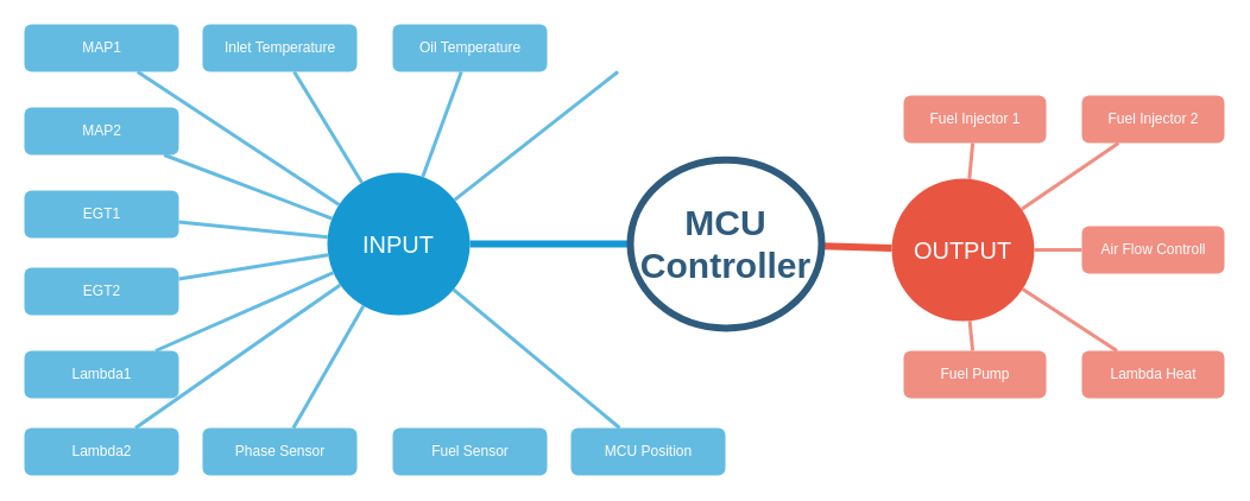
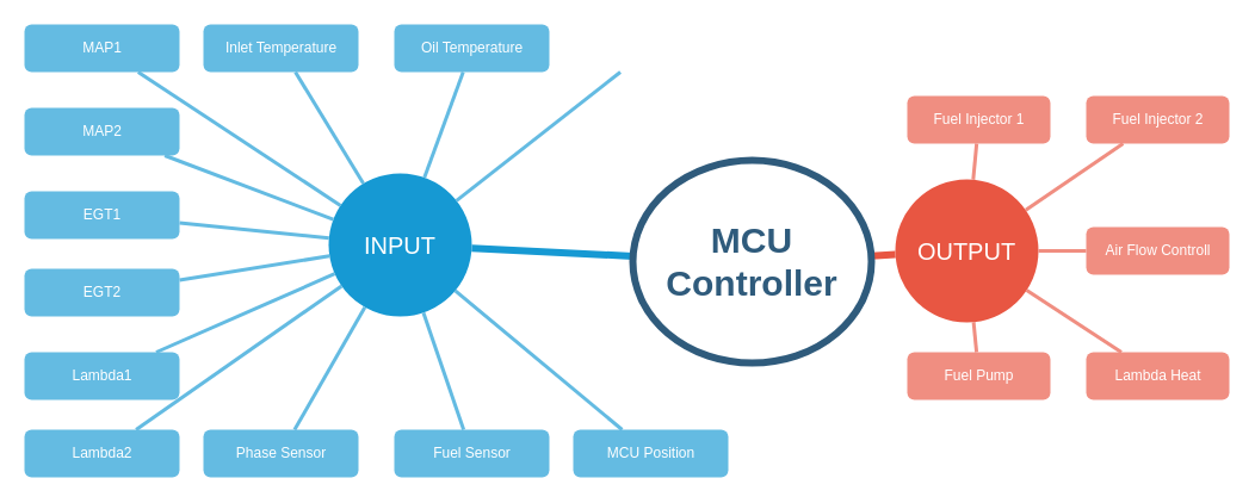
  <mxCell id="0" />
  <mxCell id="1" parent="0" />
  <mxCell id="2" value="INPUT" style="ellipse;whiteSpace=wrap;html=1;shadow=0;fontFamily=Helvetica;fontSize=20;fontColor=#FFFFFF;align=center;strokeWidth=3;fillColor=#1699D3;strokeColor=none;" parent="1" vertex="1"><mxGeometry x="275" y="145" width="120" height="120" as="geometry" /></mxCell>
  <mxCell id="3" value="OUTPUT" style="ellipse;whiteSpace=wrap;html=1;shadow=0;fontFamily=Helvetica;fontSize=20;fontColor=#FFFFFF;align=center;strokeWidth=3;fillColor=#E85642;strokeColor=none;" parent="1" vertex="1"><mxGeometry x="750" y="150" width="120" height="120" as="geometry" /></mxCell>
  <mxCell id="4" value="MAP2" style="rounded=1;fillColor=#64BBE2;strokeColor=none;strokeWidth=3;shadow=0;html=1;fontColor=#FFFFFF;" parent="1" vertex="1"><mxGeometry x="20" y="90" width="130" height="40" as="geometry" /></mxCell>
  <mxCell id="5" style="endArrow=none;strokeWidth=6;strokeColor=#1699D3;html=1;" parent="1" source="39" target="2" edge="1"><mxGeometry relative="1" as="geometry" /></mxCell>
  <mxCell id="6" style="endArrow=none;strokeWidth=6;strokeColor=#E85642;html=1;" parent="1" source="39" target="3" edge="1"><mxGeometry relative="1" as="geometry" /></mxCell>
  <mxCell id="7" value="Phase Sensor" style="rounded=1;fillColor=#64BBE2;strokeColor=none;strokeWidth=3;shadow=0;html=1;fontColor=#FFFFFF;" parent="1" vertex="1"><mxGeometry x="170" y="360" width="130" height="40" as="geometry" /></mxCell>
  <mxCell id="8" value="Lambda2" style="rounded=1;fillColor=#64BBE2;strokeColor=none;strokeWidth=3;shadow=0;html=1;fontColor=#FFFFFF;" parent="1" vertex="1"><mxGeometry x="20" y="360" width="130" height="40" as="geometry" /></mxCell>
  <mxCell id="9" value="Lambda1" style="rounded=1;fillColor=#64BBE2;strokeColor=none;strokeWidth=3;shadow=0;html=1;fontColor=#FFFFFF;" parent="1" vertex="1"><mxGeometry x="20" y="295" width="130" height="40" as="geometry" /></mxCell>
  <mxCell id="10" value="EGT2" style="rounded=1;fillColor=#64BBE2;strokeColor=none;strokeWidth=3;shadow=0;html=1;fontColor=#FFFFFF;" parent="1" vertex="1"><mxGeometry x="20" y="225" width="130" height="40" as="geometry" /></mxCell>
  <mxCell id="11" value="EGT1" style="rounded=1;fillColor=#64BBE2;strokeColor=none;strokeWidth=3;shadow=0;html=1;fontColor=#FFFFFF;" parent="1" vertex="1"><mxGeometry x="20" y="160" width="130" height="40" as="geometry" /></mxCell>
  <mxCell id="12" value="MAP1" style="rounded=1;fillColor=#64BBE2;strokeColor=none;strokeWidth=3;shadow=0;html=1;fontColor=#FFFFFF;" parent="1" vertex="1"><mxGeometry x="20" y="20" width="130" height="40" as="geometry" /></mxCell>
  <mxCell id="13" value="Inlet Temperature" style="rounded=1;fillColor=#64BBE2;strokeColor=none;strokeWidth=3;shadow=0;html=1;fontColor=#FFFFFF;" parent="1" vertex="1"><mxGeometry x="170" y="20" width="130" height="40" as="geometry" /></mxCell>
  <mxCell id="14" value="Oil Temperature" style="rounded=1;fillColor=#64BBE2;strokeColor=none;strokeWidth=3;shadow=0;html=1;fontColor=#FFFFFF;" parent="1" vertex="1"><mxGeometry x="330" y="20" width="130" height="40" as="geometry" /></mxCell>
  <mxCell id="15" value="Revolution Sensor" style="rounded=1;fillColor=#ffffff;strokeColor=none;strokeWidth=3;shadow=0;html=1;fontColor=#FFFFFF;" parent="1" vertex="1"><mxGeometry x="480" y="20" width="130" height="40" as="geometry" /></mxCell>
  <mxCell id="16" value="Fuel Sensor" style="rounded=1;fillColor=#64BBE2;strokeColor=none;strokeWidth=3;shadow=0;html=1;fontColor=#FFFFFF;" parent="1" vertex="1"><mxGeometry x="330" y="360" width="130" height="40" as="geometry" /></mxCell>
+ <mxCell id="17" value="" style="edgeStyle=none;endArrow=none;strokeWidth=3;strokeColor=#64BBE2;html=1;" parent="1" source="2" target="16" edge="1"><mxGeometry x="-140" y="530" width="100" height="100" as="geometry"><mxPoint x="-470" y="30" as="sourcePoint" /><mxPoint x="-370" y="-70" as="targetPoint" /></mxGeometry></mxCell>
  <mxCell id="18" value="" style="edgeStyle=none;endArrow=none;strokeWidth=3;strokeColor=#64BBE2;html=1;" parent="1" source="2" target="7" edge="1"><mxGeometry x="-140" y="530" width="100" height="100" as="geometry"><mxPoint x="-470" y="30" as="sourcePoint" /><mxPoint x="-370" y="-70" as="targetPoint" /></mxGeometry></mxCell>
  <mxCell id="19" value="" style="edgeStyle=none;endArrow=none;strokeWidth=3;strokeColor=#64BBE2;html=1;" parent="1" source="2" target="4" edge="1"><mxGeometry x="-140" y="530" width="100" height="100" as="geometry"><mxPoint x="-470" y="30" as="sourcePoint" /><mxPoint x="-370" y="-70" as="targetPoint" /></mxGeometry></mxCell>
  <mxCell id="20" value="" style="edgeStyle=none;endArrow=none;strokeWidth=3;strokeColor=#64BBE2;html=1;" parent="1" source="2" target="8" edge="1"><mxGeometry x="-140" y="530" width="100" height="100" as="geometry"><mxPoint x="-470" y="30" as="sourcePoint" /><mxPoint x="-370" y="-70" as="targetPoint" /></mxGeometry></mxCell>
  <mxCell id="21" value="" style="edgeStyle=none;endArrow=none;strokeWidth=3;strokeColor=#64BBE2;html=1;" parent="1" source="2" target="9" edge="1"><mxGeometry x="-140" y="530" width="100" height="100" as="geometry"><mxPoint x="-470" y="30" as="sourcePoint" /><mxPoint x="-370" y="-70" as="targetPoint" /></mxGeometry></mxCell>
  <mxCell id="22" value="" style="edgeStyle=none;endArrow=none;strokeWidth=3;strokeColor=#64BBE2;html=1;" parent="1" source="2" target="10" edge="1"><mxGeometry x="-140" y="530" width="100" height="100" as="geometry"><mxPoint x="-470" y="30" as="sourcePoint" /><mxPoint x="-370" y="-70" as="targetPoint" /></mxGeometry></mxCell>
  <mxCell id="23" value="" style="edgeStyle=none;endArrow=none;strokeWidth=3;strokeColor=#64BBE2;html=1;" parent="1" source="2" target="11" edge="1"><mxGeometry x="-140" y="530" width="100" height="100" as="geometry"><mxPoint x="-470" y="30" as="sourcePoint" /><mxPoint x="-370" y="-70" as="targetPoint" /></mxGeometry></mxCell>
  <mxCell id="24" value="" style="edgeStyle=none;endArrow=none;strokeWidth=3;strokeColor=#64BBE2;html=1;" parent="1" source="2" target="12" edge="1"><mxGeometry x="-140" y="530" width="100" height="100" as="geometry"><mxPoint x="-470" y="30" as="sourcePoint" /><mxPoint x="-370" y="-70" as="targetPoint" /></mxGeometry></mxCell>
  <mxCell id="25" value="" style="edgeStyle=none;endArrow=none;strokeWidth=3;strokeColor=#64BBE2;html=1;" parent="1" source="2" target="13" edge="1"><mxGeometry x="-140" y="530" width="100" height="100" as="geometry"><mxPoint x="-470" y="30" as="sourcePoint" /><mxPoint x="-370" y="-70" as="targetPoint" /></mxGeometry></mxCell>
  <mxCell id="26" value="" style="edgeStyle=none;endArrow=none;strokeWidth=3;strokeColor=#64BBE2;html=1;" parent="1" source="2" target="14" edge="1"><mxGeometry x="-140" y="530" width="100" height="100" as="geometry"><mxPoint x="-470" y="30" as="sourcePoint" /><mxPoint x="-370" y="-70" as="targetPoint" /></mxGeometry></mxCell>
  <mxCell id="27" value="" style="edgeStyle=none;endArrow=none;strokeWidth=3;strokeColor=#64BBE2;html=1;" parent="1" source="2" target="15" edge="1"><mxGeometry x="-140" y="530" width="100" height="100" as="geometry"><mxPoint x="-470" y="30" as="sourcePoint" /><mxPoint x="-370" y="-70" as="targetPoint" /></mxGeometry></mxCell>
  <mxCell id="28" value="Air Flow Controll" style="rounded=1;fillColor=#f08e81;strokeColor=none;strokeWidth=3;shadow=0;html=1;fontColor=#FFFFFF;" parent="1" vertex="1"><mxGeometry x="910" y="190" width="120" height="40" as="geometry" /></mxCell>
  <mxCell id="29" value="Fuel Injector 1" style="rounded=1;fillColor=#f08e81;strokeColor=none;strokeWidth=3;shadow=0;html=1;fontColor=#FFFFFF;" parent="1" vertex="1"><mxGeometry x="760" y="80" width="120" height="40" as="geometry" /></mxCell>
  <mxCell id="30" value="Fuel Injector 2" style="rounded=1;fillColor=#f08e81;strokeColor=none;strokeWidth=3;shadow=0;html=1;fontColor=#FFFFFF;" parent="1" vertex="1"><mxGeometry x="910" y="80" width="120" height="40" as="geometry" /></mxCell>
  <mxCell id="31" value="Fuel Pump" style="rounded=1;fillColor=#f08e81;strokeColor=none;strokeWidth=3;shadow=0;html=1;fontColor=#FFFFFF;" parent="1" vertex="1"><mxGeometry x="760" y="295" width="120" height="40" as="geometry" /></mxCell>
  <mxCell id="32" value="Lambda Heat" style="rounded=1;fillColor=#f08e81;strokeColor=none;strokeWidth=3;shadow=0;html=1;fontColor=#FFFFFF;" parent="1" vertex="1"><mxGeometry x="910" y="295" width="120" height="40" as="geometry" /></mxCell>
  <mxCell id="33" value="" style="edgeStyle=none;endArrow=none;strokeWidth=3;strokeColor=#F08E81;html=1;" parent="1" source="3" target="29" edge="1"><mxGeometry x="-590" y="500" width="100" height="100" as="geometry"><mxPoint x="-920" y="0" as="sourcePoint" /><mxPoint x="-820" y="-100" as="targetPoint" /></mxGeometry></mxCell>
  <mxCell id="34" value="" style="edgeStyle=none;endArrow=none;strokeWidth=3;strokeColor=#F08E81;html=1;" parent="1" source="3" target="30" edge="1"><mxGeometry x="-590" y="500" width="100" height="100" as="geometry"><mxPoint x="-920" y="0" as="sourcePoint" /><mxPoint x="-820" y="-100" as="targetPoint" /></mxGeometry></mxCell>
  <mxCell id="35" value="" style="edgeStyle=none;endArrow=none;strokeWidth=3;strokeColor=#F08E81;html=1;" parent="1" source="3" target="28" edge="1"><mxGeometry x="-590" y="500" width="100" height="100" as="geometry"><mxPoint x="-920" y="0" as="sourcePoint" /><mxPoint x="-820" y="-100" as="targetPoint" /></mxGeometry></mxCell>
  <mxCell id="36" value="" style="edgeStyle=none;endArrow=none;strokeWidth=3;strokeColor=#F08E81;html=1;" parent="1" source="3" target="32" edge="1"><mxGeometry x="-590" y="500" width="100" height="100" as="geometry"><mxPoint x="-920" y="0" as="sourcePoint" /><mxPoint x="-820" y="-100" as="targetPoint" /></mxGeometry></mxCell>
  <mxCell id="37" value="" style="edgeStyle=none;endArrow=none;strokeWidth=3;strokeColor=#F08E81;html=1;" parent="1" source="3" target="31" edge="1"><mxGeometry x="-590" y="500" width="100" height="100" as="geometry"><mxPoint x="-920" y="0" as="sourcePoint" /><mxPoint x="-820" y="-100" as="targetPoint" /></mxGeometry></mxCell>
  <mxCell id="38" style="edgeStyle=orthogonalEdgeStyle;rounded=0;html=1;exitX=0.75;exitY=0;entryX=0.75;entryY=0;startArrow=none;startFill=0;endArrow=block;endFill=1;jettySize=auto;orthogonalLoop=1;strokeColor=#12aab5;strokeWidth=6;fontSize=20;fontColor=#2F5B7C;" parent="1" edge="1"><mxGeometry relative="1" as="geometry"><mxPoint x="710" y="165" as="sourcePoint" /><mxPoint x="710" y="165" as="targetPoint" /></mxGeometry></mxCell>
- <mxCell id="39" value="MCU Controller" style="ellipse;whiteSpace=wrap;html=1;shadow=0;fontFamily=Helvetica;fontSize=30;fontColor=#2F5B7C;align=center;strokeColor=#2F5B7C;strokeWidth=6;fillColor=#FFFFFF;fontStyle=1;gradientColor=none;" parent="1" vertex="1"><mxGeometry x="530" y="134.12" width="161" height="141.75" as="geometry" /></mxCell>
+ <mxCell id="39" value="MCU Controller" style="ellipse;whiteSpace=wrap;html=1;shadow=0;fontFamily=Helvetica;fontSize=30;fontColor=#2F5B7C;align=center;strokeColor=#2F5B7C;strokeWidth=6;fillColor=#FFFFFF;fontStyle=1;gradientColor=none;" parent="1" vertex="1"><mxGeometry x="530" y="134.12" width="200" height="170" as="geometry" /></mxCell>
  <mxCell id="40" value="MCU Position" style="rounded=1;fillColor=#64BBE2;strokeColor=none;strokeWidth=3;shadow=0;html=1;fontColor=#FFFFFF;" vertex="1" parent="1"><mxGeometry x="480" y="360" width="130" height="40" as="geometry" /></mxCell>
  <mxCell id="41" value="" style="edgeStyle=none;endArrow=none;strokeWidth=3;strokeColor=#64BBE2;html=1;" edge="1" parent="1" source="2" target="40"><mxGeometry x="-130" y="540" width="100" height="100" as="geometry"><mxPoint x="397.705" y="186.326" as="sourcePoint" /><mxPoint x="538.2" y="110" as="targetPoint" /></mxGeometry></mxCell>
